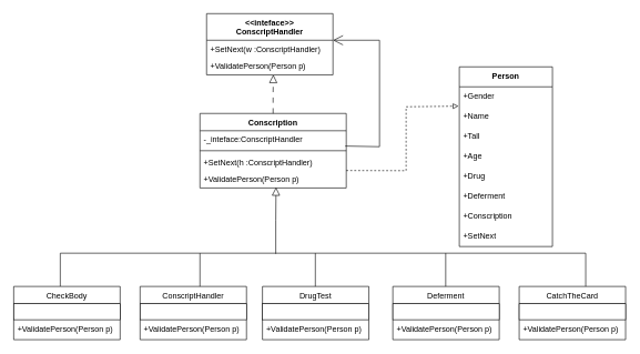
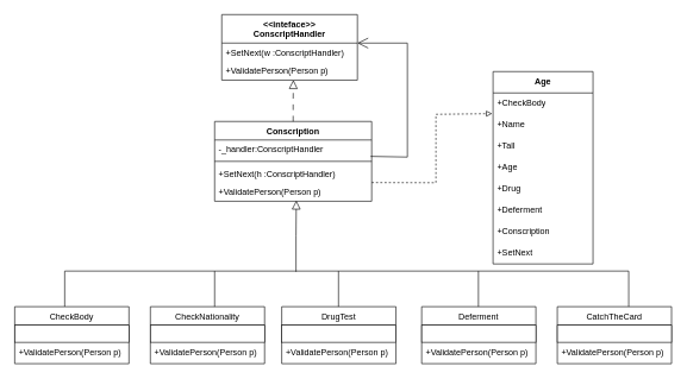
  <mxCell id="0" />
  <mxCell id="1" parent="0" />
  <mxCell id="2" value="Conscription" style="swimlane;fontStyle=1;align=center;verticalAlign=top;childLayout=stackLayout;horizontal=1;startSize=26;horizontalStack=0;resizeParent=1;resizeLast=0;collapsible=1;marginBottom=0;rounded=0;shadow=0;strokeWidth=1;" parent="1" vertex="1"><mxGeometry x="300" y="170" width="220" height="112" as="geometry"><mxRectangle x="130" y="380" width="160" height="26" as="alternateBounds" /></mxGeometry></mxCell>
- <mxCell id="3" value="-_inteface:ConscriptHandler" style="text;align=left;verticalAlign=top;spacingLeft=4;spacingRight=4;overflow=hidden;rotatable=0;points=[[0,0.5],[1,0.5]];portConstraint=eastwest;" parent="2" vertex="1"><mxGeometry y="26" width="220" height="26" as="geometry" /></mxCell>
+ <mxCell id="3" value="-_handler:ConscriptHandler" style="text;align=left;verticalAlign=top;spacingLeft=4;spacingRight=4;overflow=hidden;rotatable=0;points=[[0,0.5],[1,0.5]];portConstraint=eastwest;" parent="2" vertex="1"><mxGeometry y="26" width="220" height="26" as="geometry" /></mxCell>
  <mxCell id="4" value="" style="line;html=1;strokeWidth=1;align=left;verticalAlign=middle;spacingTop=-1;spacingLeft=3;spacingRight=3;rotatable=0;labelPosition=right;points=[];portConstraint=eastwest;" parent="2" vertex="1"><mxGeometry y="52" width="220" height="8" as="geometry" /></mxCell>
  <mxCell id="5" value="+SetNext(h :ConscriptHandler)" style="text;align=left;verticalAlign=top;spacingLeft=4;spacingRight=4;overflow=hidden;rotatable=0;points=[[0,0.5],[1,0.5]];portConstraint=eastwest;rounded=0;shadow=0;html=0;" parent="2" vertex="1"><mxGeometry y="60" width="220" height="26" as="geometry" /></mxCell>
  <mxCell id="6" value="+ValidatePerson(Person p)" style="text;align=left;verticalAlign=top;spacingLeft=4;spacingRight=4;overflow=hidden;rotatable=0;points=[[0,0.5],[1,0.5]];portConstraint=eastwest;rounded=0;shadow=0;html=0;" parent="2" vertex="1"><mxGeometry y="86" width="220" height="26" as="geometry" /></mxCell>
  <mxCell id="7" value="" style="endArrow=block;endSize=10;endFill=0;shadow=0;strokeWidth=1;rounded=0;edgeStyle=elbowEdgeStyle;elbow=vertical;entryX=0.528;entryY=0.992;entryDx=0;entryDy=0;entryPerimeter=0;dashed=1;dashPattern=8 8;" parent="1" source="2" target="11" edge="1"><mxGeometry width="160" relative="1" as="geometry"><mxPoint x="220" y="163" as="sourcePoint" /><mxPoint x="320" y="218" as="targetPoint" /></mxGeometry></mxCell>
  <mxCell id="8" value="" style="endArrow=block;endSize=10;endFill=0;shadow=0;strokeWidth=1;rounded=0;edgeStyle=elbowEdgeStyle;elbow=vertical;entryX=0.52;entryY=0.962;entryDx=0;entryDy=0;entryPerimeter=0;" parent="1" target="6" edge="1"><mxGeometry width="160" relative="1" as="geometry"><mxPoint x="414" y="381" as="sourcePoint" /><mxPoint x="90" y="410" as="targetPoint" /></mxGeometry></mxCell>
  <mxCell id="9" value="&lt;&lt;inteface&gt;&gt;&#10;ConscriptHandler&#10;" style="swimlane;fontStyle=1;align=center;verticalAlign=top;childLayout=stackLayout;horizontal=1;startSize=40;horizontalStack=0;resizeParent=1;resizeLast=0;collapsible=1;marginBottom=0;rounded=0;shadow=0;strokeWidth=1;" parent="1" vertex="1"><mxGeometry x="310" y="20" width="190" height="92" as="geometry"><mxRectangle x="550" y="140" width="160" height="26" as="alternateBounds" /></mxGeometry></mxCell>
  <mxCell id="10" value="+SetNext(w :ConscriptHandler)" style="text;align=left;verticalAlign=top;spacingLeft=4;spacingRight=4;overflow=hidden;rotatable=0;points=[[0,0.5],[1,0.5]];portConstraint=eastwest;rounded=0;shadow=0;html=0;" parent="9" vertex="1"><mxGeometry y="40" width="190" height="26" as="geometry" /></mxCell>
  <mxCell id="11" value="+ValidatePerson(Person p)" style="text;align=left;verticalAlign=top;spacingLeft=4;spacingRight=4;overflow=hidden;rotatable=0;points=[[0,0.5],[1,0.5]];portConstraint=eastwest;rounded=0;shadow=0;html=0;" parent="9" vertex="1"><mxGeometry y="66" width="190" height="26" as="geometry" /></mxCell>
- <mxCell id="12" value="ConscriptHandler" style="swimlane;fontStyle=0;align=center;verticalAlign=top;childLayout=stackLayout;horizontal=1;startSize=26;horizontalStack=0;resizeParent=1;resizeLast=0;collapsible=1;marginBottom=0;rounded=0;shadow=0;strokeWidth=1;" parent="1" vertex="1"><mxGeometry x="210" y="430" width="160" height="80" as="geometry"><mxRectangle x="340" y="380" width="170" height="26" as="alternateBounds" /></mxGeometry></mxCell>
+ <mxCell id="12" value="CheckNationality" style="swimlane;fontStyle=0;align=center;verticalAlign=top;childLayout=stackLayout;horizontal=1;startSize=26;horizontalStack=0;resizeParent=1;resizeLast=0;collapsible=1;marginBottom=0;rounded=0;shadow=0;strokeWidth=1;" parent="1" vertex="1"><mxGeometry x="210" y="430" width="160" height="80" as="geometry"><mxRectangle x="340" y="380" width="170" height="26" as="alternateBounds" /></mxGeometry></mxCell>
  <mxCell id="13" value="" style="rounded=0;whiteSpace=wrap;html=1;" parent="12" vertex="1"><mxGeometry y="26" width="160" height="24" as="geometry" /></mxCell>
  <mxCell id="14" value="+ValidatePerson(Person p)" style="text;align=left;verticalAlign=top;spacingLeft=4;spacingRight=4;overflow=hidden;rotatable=0;points=[[0,0.5],[1,0.5]];portConstraint=eastwest;rounded=0;shadow=0;html=0;" parent="12" vertex="1"><mxGeometry y="50" width="160" height="30" as="geometry" /></mxCell>
  <mxCell id="15" value="DrugTest" style="swimlane;fontStyle=0;align=center;verticalAlign=top;childLayout=stackLayout;horizontal=1;startSize=26;horizontalStack=0;resizeParent=1;resizeLast=0;collapsible=1;marginBottom=0;rounded=0;shadow=0;strokeWidth=1;" parent="1" vertex="1"><mxGeometry x="394" y="430" width="160" height="80" as="geometry"><mxRectangle x="340" y="380" width="170" height="26" as="alternateBounds" /></mxGeometry></mxCell>
  <mxCell id="16" value="" style="rounded=0;whiteSpace=wrap;html=1;" parent="15" vertex="1"><mxGeometry y="26" width="160" height="24" as="geometry" /></mxCell>
  <mxCell id="17" value="+ValidatePerson(Person p)" style="text;align=left;verticalAlign=top;spacingLeft=4;spacingRight=4;overflow=hidden;rotatable=0;points=[[0,0.5],[1,0.5]];portConstraint=eastwest;rounded=0;shadow=0;html=0;" parent="15" vertex="1"><mxGeometry y="50" width="160" height="30" as="geometry" /></mxCell>
  <mxCell id="18" value="Deferment" style="swimlane;fontStyle=0;align=center;verticalAlign=top;childLayout=stackLayout;horizontal=1;startSize=26;horizontalStack=0;resizeParent=1;resizeLast=0;collapsible=1;marginBottom=0;rounded=0;shadow=0;strokeWidth=1;" parent="1" vertex="1"><mxGeometry x="590" y="430" width="160" height="80" as="geometry"><mxRectangle x="340" y="380" width="170" height="26" as="alternateBounds" /></mxGeometry></mxCell>
  <mxCell id="19" value="" style="rounded=0;whiteSpace=wrap;html=1;" parent="18" vertex="1"><mxGeometry y="26" width="160" height="24" as="geometry" /></mxCell>
  <mxCell id="20" value="+ValidatePerson(Person p)" style="text;align=left;verticalAlign=top;spacingLeft=4;spacingRight=4;overflow=hidden;rotatable=0;points=[[0,0.5],[1,0.5]];portConstraint=eastwest;rounded=0;shadow=0;html=0;" parent="18" vertex="1"><mxGeometry y="50" width="160" height="30" as="geometry" /></mxCell>
  <mxCell id="21" value="CatchTheCard" style="swimlane;fontStyle=0;align=center;verticalAlign=top;childLayout=stackLayout;horizontal=1;startSize=26;horizontalStack=0;resizeParent=1;resizeLast=0;collapsible=1;marginBottom=0;rounded=0;shadow=0;strokeWidth=1;" parent="1" vertex="1"><mxGeometry x="780" y="430" width="160" height="80" as="geometry"><mxRectangle x="340" y="380" width="170" height="26" as="alternateBounds" /></mxGeometry></mxCell>
  <mxCell id="22" value="" style="rounded=0;whiteSpace=wrap;html=1;" parent="21" vertex="1"><mxGeometry y="26" width="160" height="24" as="geometry" /></mxCell>
  <mxCell id="23" value="+ValidatePerson(Person p)" style="text;align=left;verticalAlign=top;spacingLeft=4;spacingRight=4;overflow=hidden;rotatable=0;points=[[0,0.5],[1,0.5]];portConstraint=eastwest;rounded=0;shadow=0;html=0;" parent="21" vertex="1"><mxGeometry y="50" width="160" height="30" as="geometry" /></mxCell>
  <mxCell id="24" value="" style="endArrow=none;html=1;rounded=0;" parent="1" edge="1"><mxGeometry width="50" height="50" relative="1" as="geometry"><mxPoint x="90" y="380" as="sourcePoint" /><mxPoint x="880" y="380" as="targetPoint" /></mxGeometry></mxCell>
  <mxCell id="25" value="" style="endArrow=none;html=1;rounded=0;" parent="1" edge="1"><mxGeometry width="50" height="50" relative="1" as="geometry"><mxPoint x="90" y="430" as="sourcePoint" /><mxPoint x="90" y="380" as="targetPoint" /></mxGeometry></mxCell>
  <mxCell id="26" value="" style="endArrow=none;html=1;rounded=0;" parent="1" edge="1"><mxGeometry width="50" height="50" relative="1" as="geometry"><mxPoint x="300" y="430" as="sourcePoint" /><mxPoint x="300" y="380" as="targetPoint" /></mxGeometry></mxCell>
  <mxCell id="27" value="" style="endArrow=none;html=1;rounded=0;fontStyle=1" parent="1" edge="1"><mxGeometry width="50" height="50" relative="1" as="geometry"><mxPoint x="473.5" y="430" as="sourcePoint" /><mxPoint x="473.5" y="380" as="targetPoint" /></mxGeometry></mxCell>
  <mxCell id="28" value="" style="endArrow=none;html=1;rounded=0;" parent="1" edge="1"><mxGeometry width="50" height="50" relative="1" as="geometry"><mxPoint x="669.5" y="430" as="sourcePoint" /><mxPoint x="669.5" y="380" as="targetPoint" /></mxGeometry></mxCell>
  <mxCell id="29" value="" style="endArrow=none;html=1;rounded=0;" parent="1" edge="1"><mxGeometry width="50" height="50" relative="1" as="geometry"><mxPoint x="880" y="430" as="sourcePoint" /><mxPoint x="880" y="380" as="targetPoint" /></mxGeometry></mxCell>
  <mxCell id="30" value="CheckBody" style="swimlane;fontStyle=0;align=center;verticalAlign=top;childLayout=stackLayout;horizontal=1;startSize=26;horizontalStack=0;resizeParent=1;resizeLast=0;collapsible=1;marginBottom=0;rounded=0;shadow=0;strokeWidth=1;" parent="1" vertex="1"><mxGeometry y="430" width="160" height="80" as="geometry" x="20"><mxRectangle x="340" y="380" width="170" height="26" as="alternateBounds" /></mxGeometry></mxCell>
  <mxCell id="31" value="" style="rounded=0;whiteSpace=wrap;html=1;" parent="30" vertex="1"><mxGeometry y="26" width="160" height="24" as="geometry" /></mxCell>
  <mxCell id="32" value="+ValidatePerson(Person p)" style="text;align=left;verticalAlign=top;spacingLeft=4;spacingRight=4;overflow=hidden;rotatable=0;points=[[0,0.5],[1,0.5]];portConstraint=eastwest;rounded=0;shadow=0;html=0;" parent="30" vertex="1"><mxGeometry y="50" width="160" height="30" as="geometry" /></mxCell>
- <mxCell id="33" value="&lt;b&gt;Person&lt;/b&gt;" style="swimlane;fontStyle=0;childLayout=stackLayout;horizontal=1;startSize=30;horizontalStack=0;resizeParent=1;resizeParentMax=0;resizeLast=0;collapsible=1;marginBottom=0;whiteSpace=wrap;html=1;" parent="1" vertex="1"><mxGeometry x="690" y="100" width="140" height="270" as="geometry" /></mxCell>
- <mxCell id="34" value="+Gender" style="text;strokeColor=none;fillColor=none;align=left;verticalAlign=middle;spacingLeft=4;spacingRight=4;overflow=hidden;points=[[0,0.5],[1,0.5]];portConstraint=eastwest;rotatable=0;whiteSpace=wrap;html=1;" parent="33" vertex="1"><mxGeometry y="30" width="140" height="30" as="geometry" /></mxCell>
+ <mxCell id="33" value="&lt;b&gt;Age&lt;/b&gt;" style="swimlane;fontStyle=0;childLayout=stackLayout;horizontal=1;startSize=30;horizontalStack=0;resizeParent=1;resizeParentMax=0;resizeLast=0;collapsible=1;marginBottom=0;whiteSpace=wrap;html=1;" parent="1" vertex="1"><mxGeometry x="690" y="100" width="140" height="270" as="geometry" /></mxCell>
+ <mxCell id="34" value="+CheckBody" style="text;strokeColor=none;fillColor=none;align=left;verticalAlign=middle;spacingLeft=4;spacingRight=4;overflow=hidden;points=[[0,0.5],[1,0.5]];portConstraint=eastwest;rotatable=0;whiteSpace=wrap;html=1;" parent="33" vertex="1"><mxGeometry y="30" width="140" height="30" as="geometry" /></mxCell>
  <mxCell id="35" value="+Name&amp;nbsp;" style="text;strokeColor=none;fillColor=none;align=left;verticalAlign=middle;spacingLeft=4;spacingRight=4;overflow=hidden;points=[[0,0.5],[1,0.5]];portConstraint=eastwest;rotatable=0;whiteSpace=wrap;html=1;" parent="33" vertex="1"><mxGeometry y="60" width="140" height="30" as="geometry" /></mxCell>
  <mxCell id="36" value="+Tall" style="text;strokeColor=none;fillColor=none;align=left;verticalAlign=middle;spacingLeft=4;spacingRight=4;overflow=hidden;points=[[0,0.5],[1,0.5]];portConstraint=eastwest;rotatable=0;whiteSpace=wrap;html=1;" parent="33" vertex="1"><mxGeometry y="90" width="140" height="30" as="geometry" /></mxCell>
  <mxCell id="37" value="+Age&amp;nbsp;" style="text;strokeColor=none;fillColor=none;align=left;verticalAlign=middle;spacingLeft=4;spacingRight=4;overflow=hidden;points=[[0,0.5],[1,0.5]];portConstraint=eastwest;rotatable=0;whiteSpace=wrap;html=1;" parent="33" vertex="1"><mxGeometry y="120" width="140" height="30" as="geometry" /></mxCell>
  <mxCell id="38" value="+Drug&amp;nbsp;" style="text;strokeColor=none;fillColor=none;align=left;verticalAlign=middle;spacingLeft=4;spacingRight=4;overflow=hidden;points=[[0,0.5],[1,0.5]];portConstraint=eastwest;rotatable=0;whiteSpace=wrap;html=1;" parent="33" vertex="1"><mxGeometry y="150" width="140" height="30" as="geometry" /></mxCell>
  <mxCell id="39" value="+Deferment&amp;nbsp;" style="text;strokeColor=none;fillColor=none;align=left;verticalAlign=middle;spacingLeft=4;spacingRight=4;overflow=hidden;points=[[0,0.5],[1,0.5]];portConstraint=eastwest;rotatable=0;whiteSpace=wrap;html=1;" parent="33" vertex="1"><mxGeometry y="180" width="140" height="30" as="geometry" /></mxCell>
  <mxCell id="40" value="+Conscription&amp;nbsp;" style="text;strokeColor=none;fillColor=none;align=left;verticalAlign=middle;spacingLeft=4;spacingRight=4;overflow=hidden;points=[[0,0.5],[1,0.5]];portConstraint=eastwest;rotatable=0;whiteSpace=wrap;html=1;" parent="33" vertex="1"><mxGeometry y="210" width="140" height="30" as="geometry" /></mxCell>
  <mxCell id="41" value="+SetNext" style="text;strokeColor=none;fillColor=none;align=left;verticalAlign=middle;spacingLeft=4;spacingRight=4;overflow=hidden;points=[[0,0.5],[1,0.5]];portConstraint=eastwest;rotatable=0;whiteSpace=wrap;html=1;" parent="33" vertex="1"><mxGeometry y="240" width="140" height="30" as="geometry" /></mxCell>
  <mxCell id="42" value="" style="endArrow=block;dashed=1;html=1;rounded=0;entryX=-0.009;entryY=-0.033;entryDx=0;entryDy=0;entryPerimeter=0;exitX=1;exitY=-0.008;exitDx=0;exitDy=0;exitPerimeter=0;endFill=0;" parent="1" source="6" target="35" edge="1"><mxGeometry width="50" height="50" relative="1" as="geometry"><mxPoint x="440" y="560" as="sourcePoint" /><mxPoint x="570" y="290" as="targetPoint" /><Array as="points"><mxPoint x="610" y="256" /><mxPoint x="610" y="160" /></Array></mxGeometry></mxCell>
  <mxCell id="43" value="" style="endArrow=open;html=1;rounded=0;exitX=0.993;exitY=0.885;exitDx=0;exitDy=0;exitPerimeter=0;endFill=0;strokeWidth=1;endSize=13;" parent="1" source="3" edge="1"><mxGeometry width="50" height="50" relative="1" as="geometry"><mxPoint x="550" y="240" as="sourcePoint" /><mxPoint x="500" y="60" as="targetPoint" /><Array as="points"><mxPoint x="570" y="220" /><mxPoint x="570" y="60" /></Array></mxGeometry></mxCell>
